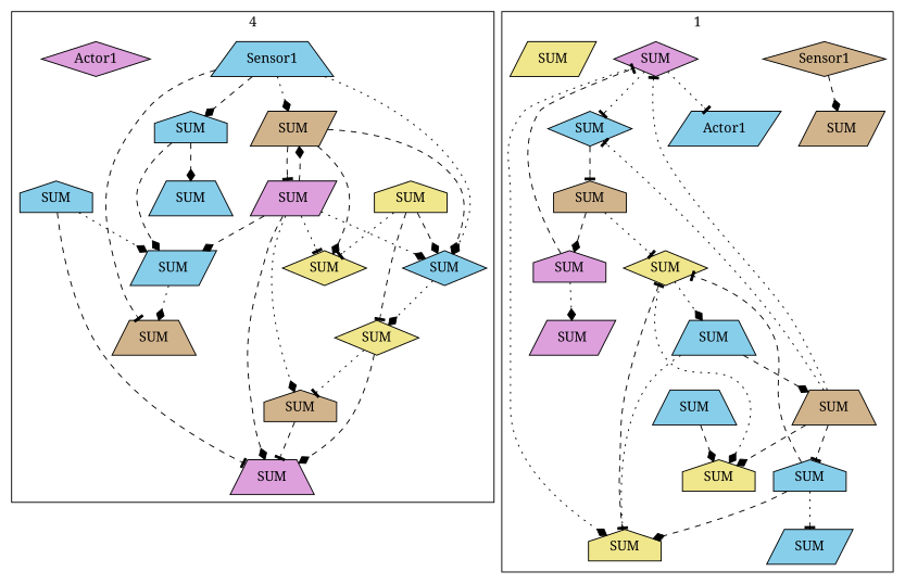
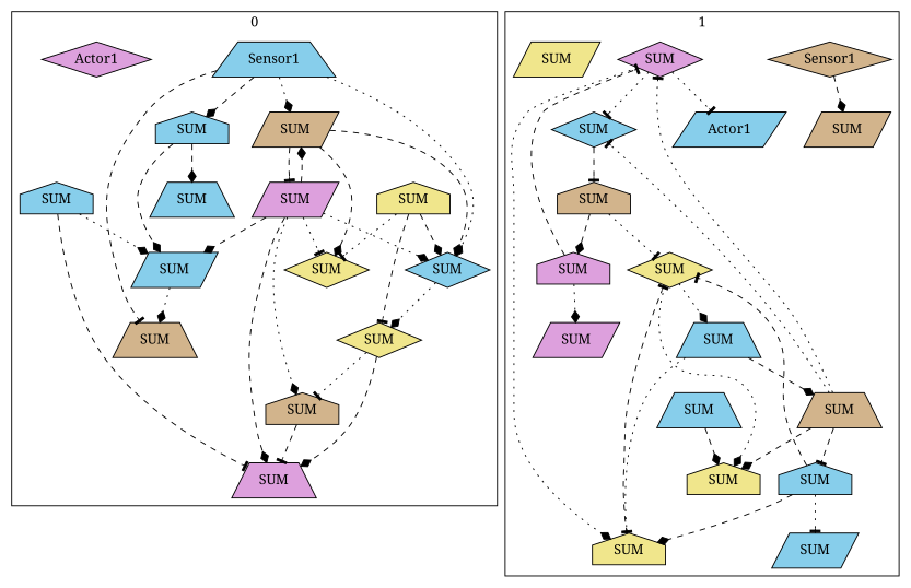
  digraph {
    fontname="Noto Serif"
    node [style=filled fillcolor=skyblue shape=house fontname="Noto Serif"]
    edge [style=dashed arrowhead=diamond fontname="Noto Serif"]
    n1 [label=Sensor1 shape=trapezium]
    n2 [label=SUM shape=diamond]
    n3 [label=SUM fillcolor=khaki]
    n4 [label=SUM fillcolor=tan shape=trapezium]
    n5 [label=SUM fillcolor=tan shape=parallelogram]
    n6 [label=SUM shape=parallelogram]
    n7 [label=SUM]
    n8 [label=SUM fillcolor=khaki shape=diamond]
    n9 [label=SUM fillcolor=plum shape=parallelogram]
    n10 [label=SUM fillcolor=tan]
    n11 [label=SUM]
    n12 [label=SUM fillcolor=khaki shape=diamond]
    n13 [label=SUM fillcolor=plum shape=trapezium]
    n14 [label=SUM shape=trapezium]
    n15 [label=Actor1 fillcolor=plum shape=diamond]
    n16 [label=Sensor1 fillcolor=tan shape=diamond]
    n17 [label=SUM fillcolor=plum shape=diamond]
    n18 [label=SUM shape=trapezium]
    n19 [label=SUM fillcolor=tan shape=trapezium]
    n20 [label=SUM fillcolor=khaki shape=diamond]
    n21 [label=SUM]
    n22 [label=SUM shape=diamond]
    n23 [label=SUM fillcolor=plum]
    n24 [label=SUM fillcolor=khaki]
    n25 [label=SUM fillcolor=khaki]
    n26 [label=SUM shape=parallelogram]
    n27 [label=SUM shape=trapezium]
    n28 [label=SUM fillcolor=tan]
    n29 [label=SUM fillcolor=tan shape=parallelogram]
    n30 [label=SUM fillcolor=plum shape=parallelogram]
    n31 [label=SUM fillcolor=khaki shape=parallelogram]
    n32 [label=Actor1 shape=parallelogram]
    subgraph cluster_1 {
      label=Brain
    }
    subgraph cluster_2 {
-     label=4
+     label=0
      n1
      n2
      n3
      n4
      n5
      n6
      n7
      n8
      n9
      n10
      n11
      n12
      n13
      n14
      n15
    }
    subgraph cluster_3 {
      label=1
      n16
      n17
      n18
      n19
      n20
      n21
      n22
      n23
      n24
      n25
      n26
      n27
      n28
      n29
      n30
      n31
      n32
    }
    n1 -> n2 [style=dotted]
    n1 -> n4 [arrowhead=tee]
    n1 -> n5 [style=dotted]
    n1 -> n11
    n2 -> n8 [style=dotted]
    n3 -> n2
    n3 -> n8 [arrowhead=tee]
    n3 -> n12 [style=dotted arrowhead=tee]
    n5 -> n2
    n5 -> n9 [arrowhead=tee]
    n5 -> n12
    n6 -> n4 [style=dotted]
    n7 -> n6 [style=dotted]
    n7 -> n13 [arrowhead=tee]
    n8 -> n10 [style=dotted arrowhead=tee]
    n8 -> n13
    n9 -> n2 [style=dotted]
    n9 -> n5
    n9 -> n6
    n9 -> n10 [style=dotted]
    n9 -> n12 [style=dotted arrowhead=tee]
    n9 -> n13
    n10 -> n13 [arrowhead=tee]
    n11 -> n6
    n11 -> n14
    n16 -> n29
    n17 -> n22 [style=dotted arrowhead=tee]
    n17 -> n25 [style=dotted]
    n17 -> n32 [style=dotted arrowhead=tee]
    n18 -> n19
    n18 -> n25 [style=dotted arrowhead=tee]
    n19 -> n17 [style=dotted arrowhead=tee]
    n19 -> n21 [arrowhead=tee]
    n19 -> n22 [style=dotted arrowhead=tee]
    n19 -> n24
    n20 -> n18 [style=dotted]
    n20 -> n24 [style=dotted]
    n21 -> n20 [arrowhead=tee]
    n21 -> n25
    n21 -> n26 [style=dotted arrowhead=tee]
    n22 -> n28 [arrowhead=tee]
    n23 -> n17 [arrowhead=tee]
    n23 -> n30 [style=dotted]
    n25 -> n20 [arrowhead=tee]
    n27 -> n24
    n28 -> n20 [style=dotted arrowhead=tee]
    n28 -> n23
  }
